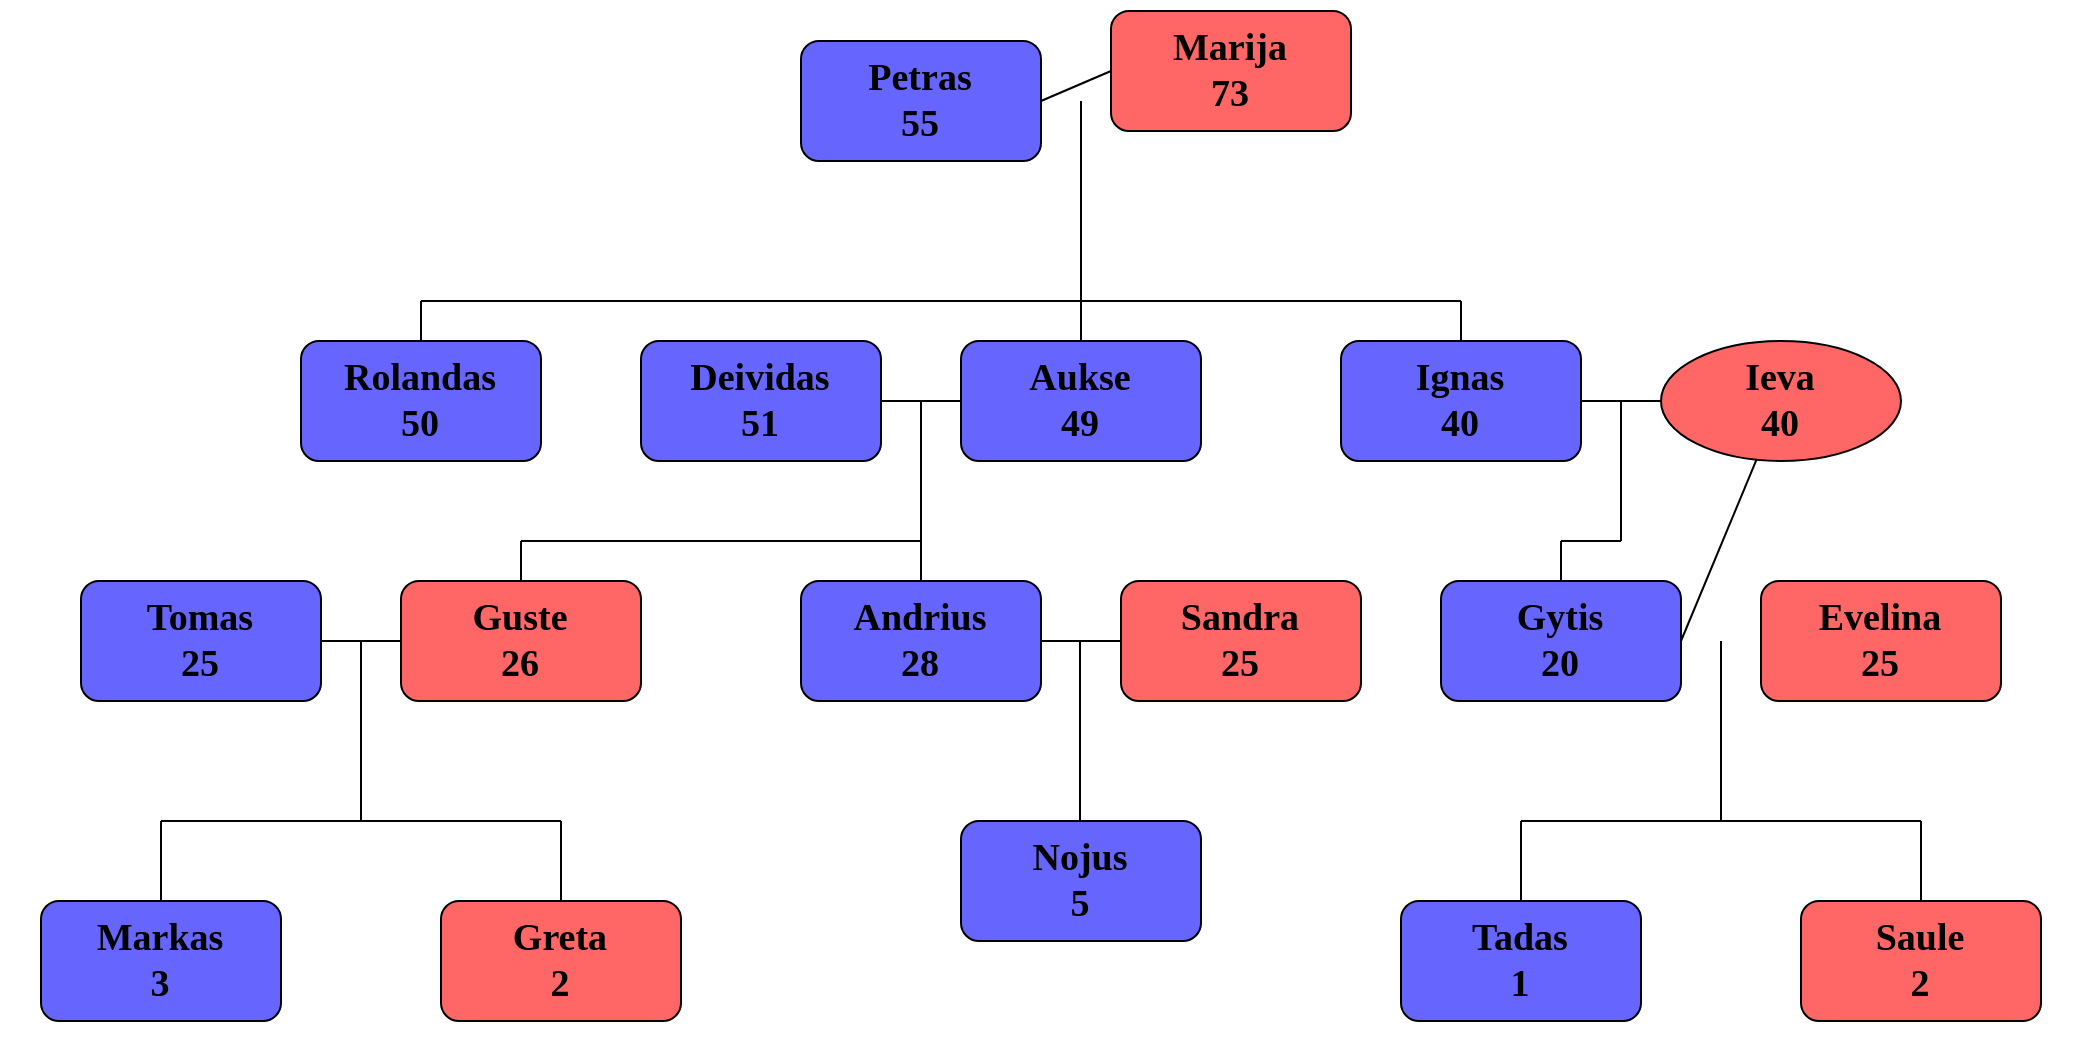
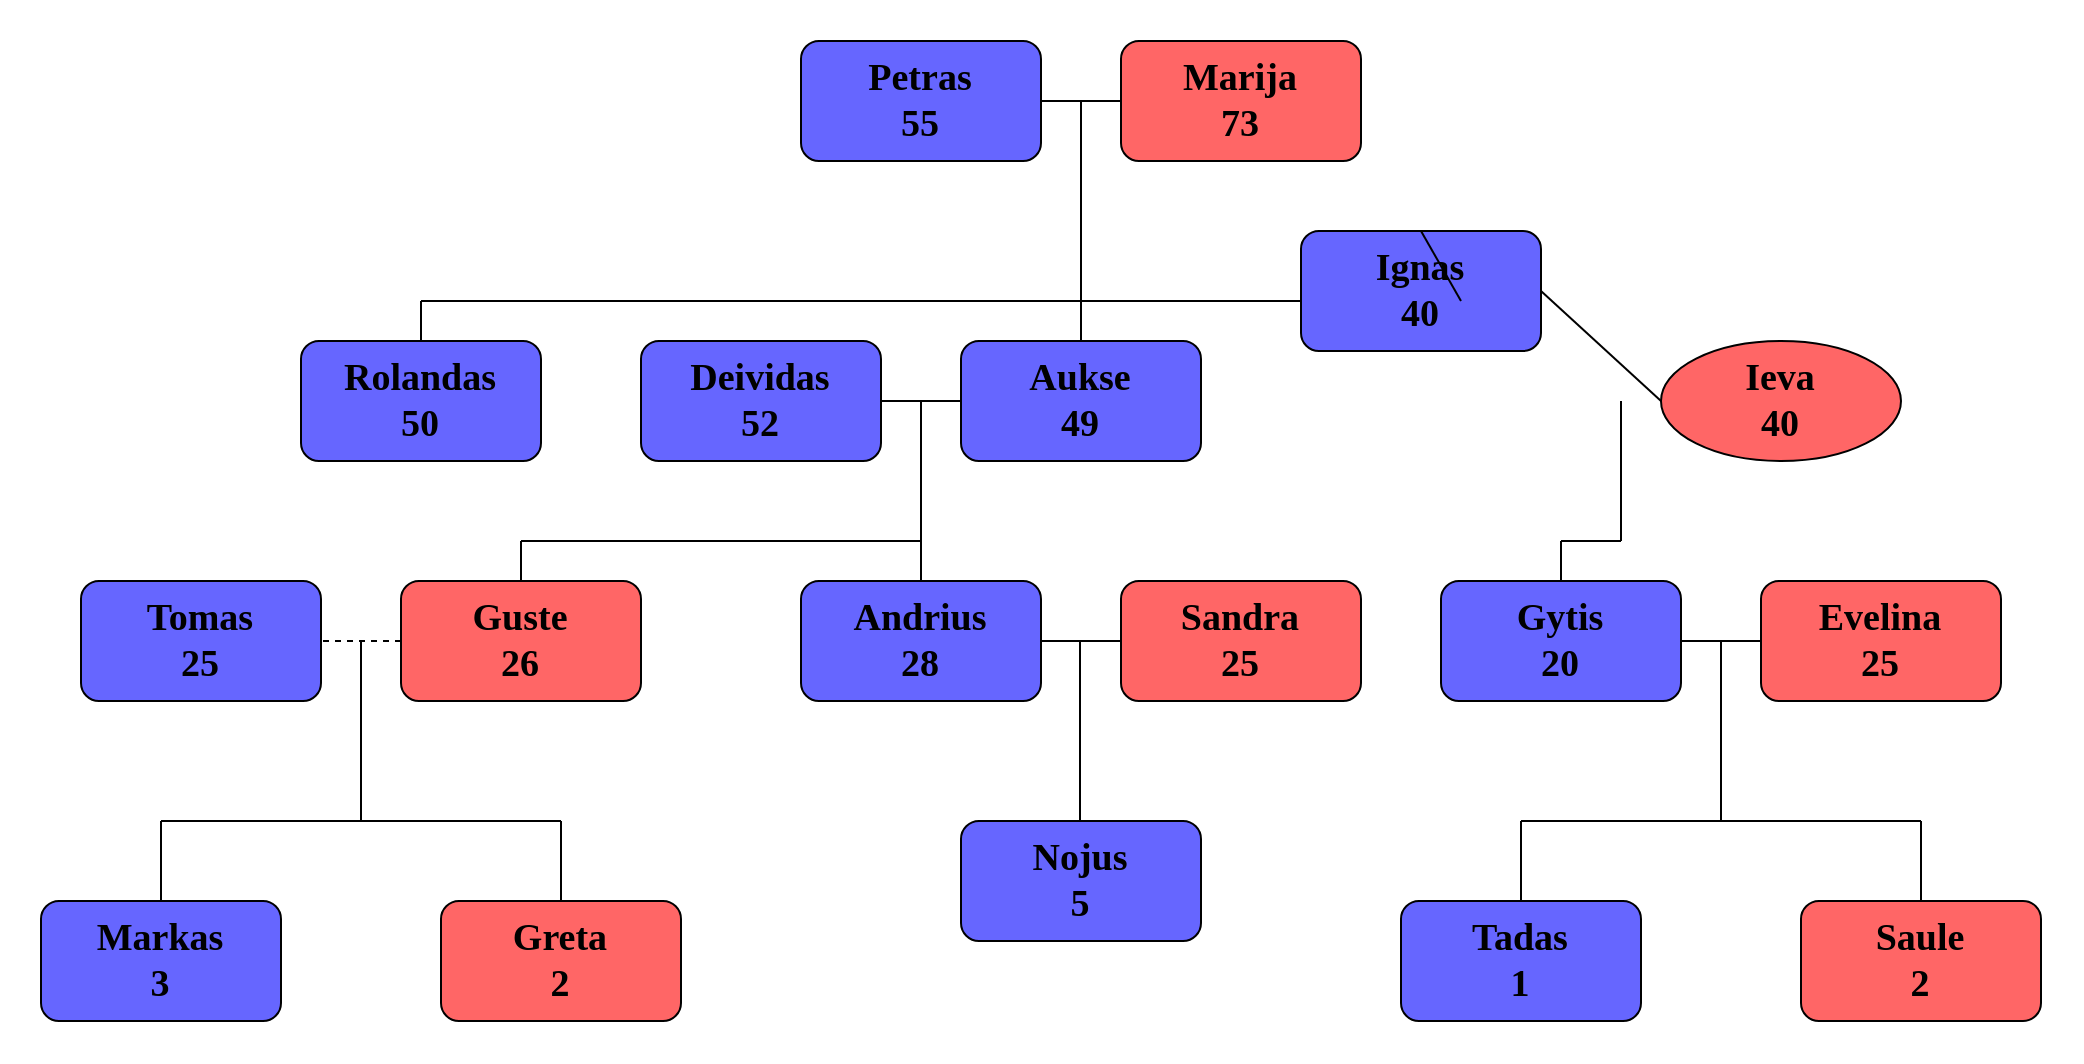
  <mxCell id="0" />
  <mxCell id="1" parent="0" />
  <mxCell id="2" value="Petras&lt;br&gt;55" style="rounded=1;whiteSpace=wrap;html=1;fillColor=#6666FF;fontFamily=Tahoma;fontStyle=1;fontSize=19;" parent="1" vertex="1"><mxGeometry x="400" y="20" width="120" height="60" as="geometry" /></mxCell>
- <mxCell id="3" value="Marija&lt;br&gt;73&lt;br&gt;" style="rounded=1;whiteSpace=wrap;html=1;fillColor=#FF6666;fontFamily=Tahoma;fontStyle=1;fontSize=19;" parent="1" vertex="1"><mxGeometry x="555" y="5" width="120" height="60" as="geometry" /></mxCell>
+ <mxCell id="3" value="Marija&lt;br&gt;73&lt;br&gt;" style="rounded=1;whiteSpace=wrap;html=1;fillColor=#FF6666;fontFamily=Tahoma;fontStyle=1;fontSize=19;" parent="1" vertex="1"><mxGeometry x="560" y="20" width="120" height="60" as="geometry" /></mxCell>
  <mxCell id="4" value="" style="endArrow=none;html=1;rounded=0;entryX=1;entryY=0.5;entryDx=0;entryDy=0;exitX=0;exitY=0.5;exitDx=0;exitDy=0;fontFamily=Tahoma;fontStyle=1;fontSize=19;" parent="1" source="3" target="2" edge="1"><mxGeometry width="50" height="50" relative="1" as="geometry"><mxPoint x="620" y="210" as="sourcePoint" /><mxPoint x="670" y="160" as="targetPoint" /></mxGeometry></mxCell>
  <mxCell id="5" value="" style="endArrow=none;html=1;rounded=0;fontFamily=Tahoma;fontStyle=1;fontSize=19;" parent="1" edge="1"><mxGeometry width="50" height="50" relative="1" as="geometry"><mxPoint x="540" y="170" as="sourcePoint" /><mxPoint x="540" y="50" as="targetPoint" /></mxGeometry></mxCell>
  <mxCell id="6" value="Aukse&lt;br&gt;49" style="rounded=1;whiteSpace=wrap;html=1;fontFamily=Tahoma;fontStyle=1;fontSize=19;fillColor=#6666ff;" parent="1" vertex="1"><mxGeometry x="480" y="170" width="120" height="60" as="geometry" /></mxCell>
  <mxCell id="7" value="" style="endArrow=none;html=1;rounded=0;fontFamily=Tahoma;fontStyle=1;fontSize=19;" parent="1" edge="1"><mxGeometry width="50" height="50" relative="1" as="geometry"><mxPoint x="210" y="150" as="sourcePoint" /><mxPoint x="730" y="150" as="targetPoint" /></mxGeometry></mxCell>
- <mxCell id="8" value="Deividas&lt;br&gt;51" style="rounded=1;whiteSpace=wrap;html=1;fontFamily=Tahoma;fontStyle=1;fontSize=19;fillColor=#6666FF;" parent="1" vertex="1"><mxGeometry x="320" y="170" width="120" height="60" as="geometry" /></mxCell>
+ <mxCell id="8" value="Deividas&lt;br&gt;52" style="rounded=1;whiteSpace=wrap;html=1;fontFamily=Tahoma;fontStyle=1;fontSize=19;fillColor=#6666FF;" parent="1" vertex="1"><mxGeometry x="320" y="170" width="120" height="60" as="geometry" /></mxCell>
  <mxCell id="9" value="" style="endArrow=none;html=1;rounded=0;entryX=0;entryY=0.5;entryDx=0;entryDy=0;exitX=1;exitY=0.5;exitDx=0;exitDy=0;fontFamily=Tahoma;fontStyle=1;fontSize=19;" parent="1" source="8" target="6" edge="1"><mxGeometry width="50" height="50" relative="1" as="geometry"><mxPoint x="450" y="170" as="sourcePoint" /><mxPoint x="500" y="120" as="targetPoint" /></mxGeometry></mxCell>
  <mxCell id="10" value="Rolandas&lt;br&gt;50" style="rounded=1;whiteSpace=wrap;html=1;fontFamily=Tahoma;fontStyle=1;fontSize=19;fillColor=#6666FF;" parent="1" vertex="1"><mxGeometry x="150" y="170" width="120" height="60" as="geometry" /></mxCell>
  <mxCell id="11" value="" style="endArrow=none;html=1;rounded=0;fontFamily=Tahoma;fontStyle=1;fontSize=19;" parent="1" source="10" edge="1"><mxGeometry width="50" height="50" relative="1" as="geometry"><mxPoint x="450" y="170" as="sourcePoint" /><mxPoint x="210" y="150" as="targetPoint" /></mxGeometry></mxCell>
- <mxCell id="12" value="Ignas&lt;br&gt;40" style="rounded=1;whiteSpace=wrap;html=1;fontFamily=Tahoma;fontStyle=1;fontSize=19;fillColor=#6666FF;" parent="1" vertex="1"><mxGeometry x="670" y="170" width="120" height="60" as="geometry" /></mxCell>
+ <mxCell id="12" value="Ignas&lt;br&gt;40" style="rounded=1;whiteSpace=wrap;html=1;fontFamily=Tahoma;fontStyle=1;fontSize=19;fillColor=#6666FF;" parent="1" vertex="1"><mxGeometry x="650" y="115" width="120" height="60" as="geometry" /></mxCell>
  <mxCell id="13" value="" style="endArrow=none;html=1;rounded=0;entryX=0.5;entryY=0;entryDx=0;entryDy=0;fontFamily=Tahoma;fontStyle=1;fontSize=19;" parent="1" target="12" edge="1"><mxGeometry width="50" height="50" relative="1" as="geometry"><mxPoint x="730" y="150" as="sourcePoint" /><mxPoint x="710" y="200" as="targetPoint" /></mxGeometry></mxCell>
  <mxCell id="14" value="Ieva&lt;br&gt;40" style="ellipse;whiteSpace=wrap;html=1;fontFamily=Tahoma;fontStyle=1;fontSize=19;fillColor=#FF6666;" parent="1" vertex="1"><mxGeometry x="830" y="170" width="120" height="60" as="geometry" /></mxCell>
  <mxCell id="15" value="" style="endArrow=none;html=1;rounded=0;exitX=1;exitY=0.5;exitDx=0;exitDy=0;entryX=0;entryY=0.5;entryDx=0;entryDy=0;fontFamily=Tahoma;fontStyle=1;fontSize=19;" parent="1" source="12" target="14" edge="1"><mxGeometry width="50" height="50" relative="1" as="geometry"><mxPoint x="790" y="230" as="sourcePoint" /><mxPoint x="820" y="200" as="targetPoint" /></mxGeometry></mxCell>
  <mxCell id="16" value="" style="endArrow=none;html=1;rounded=0;fontFamily=Tahoma;fontStyle=1;fontSize=19;" parent="1" edge="1"><mxGeometry width="50" height="50" relative="1" as="geometry"><mxPoint x="460" y="290" as="sourcePoint" /><mxPoint x="460" y="200" as="targetPoint" /></mxGeometry></mxCell>
  <mxCell id="17" value="Andrius&lt;br&gt;28" style="rounded=1;whiteSpace=wrap;html=1;fontFamily=Tahoma;fontStyle=1;fontSize=19;fillColor=#6666FF;" parent="1" vertex="1"><mxGeometry x="400" y="290" width="120" height="60" as="geometry" /></mxCell>
  <mxCell id="18" value="" style="endArrow=none;html=1;rounded=0;fontFamily=Tahoma;fontStyle=1;fontSize=19;" parent="1" edge="1"><mxGeometry width="50" height="50" relative="1" as="geometry"><mxPoint x="810" y="270" as="sourcePoint" /><mxPoint x="810" y="200" as="targetPoint" /></mxGeometry></mxCell>
  <mxCell id="19" value="" style="endArrow=none;html=1;rounded=0;fontFamily=Tahoma;fontStyle=1;fontSize=19;" parent="1" edge="1"><mxGeometry width="50" height="50" relative="1" as="geometry"><mxPoint x="780" y="270" as="sourcePoint" /><mxPoint x="810" y="270" as="targetPoint" /></mxGeometry></mxCell>
  <mxCell id="20" value="" style="endArrow=none;html=1;rounded=0;fontFamily=Tahoma;fontStyle=1;fontSize=19;" parent="1" edge="1"><mxGeometry width="50" height="50" relative="1" as="geometry"><mxPoint x="780" y="290" as="sourcePoint" /><mxPoint x="780" y="270" as="targetPoint" /></mxGeometry></mxCell>
  <mxCell id="21" value="Gytis&lt;br&gt;20" style="rounded=1;whiteSpace=wrap;html=1;fontFamily=Tahoma;fontStyle=1;fontSize=19;fillColor=#6666FF;" parent="1" vertex="1"><mxGeometry x="720" y="290" width="120" height="60" as="geometry" /></mxCell>
  <mxCell id="22" value="Evelina&lt;br&gt;25" style="rounded=1;whiteSpace=wrap;html=1;fontFamily=Tahoma;fontStyle=1;fontSize=19;fillColor=#FF6666;" parent="1" vertex="1"><mxGeometry x="880" y="290" width="120" height="60" as="geometry" /></mxCell>
- <mxCell id="23" value="" style="endArrow=none;html=1;rounded=0;exitX=1;exitY=0.5;exitDx=0;exitDy=0;fontFamily=Tahoma;fontStyle=1;fontSize=19;" parent="1" source="21" target="14" edge="1"><mxGeometry width="50" height="50" relative="1" as="geometry"><mxPoint x="730" y="340" as="sourcePoint" /><mxPoint x="780" y="290" as="targetPoint" /></mxGeometry></mxCell>
+ <mxCell id="23" value="" style="endArrow=none;html=1;rounded=0;entryX=0;entryY=0.5;entryDx=0;entryDy=0;exitX=1;exitY=0.5;exitDx=0;exitDy=0;fontFamily=Tahoma;fontStyle=1;fontSize=19;" parent="1" source="21" target="22" edge="1"><mxGeometry width="50" height="50" relative="1" as="geometry"><mxPoint x="730" y="340" as="sourcePoint" /><mxPoint x="780" y="290" as="targetPoint" /></mxGeometry></mxCell>
  <mxCell id="24" value="" style="endArrow=none;html=1;rounded=0;fontFamily=Tahoma;fontStyle=1;fontSize=19;" parent="1" edge="1"><mxGeometry width="50" height="50" relative="1" as="geometry"><mxPoint x="860" y="410" as="sourcePoint" /><mxPoint x="860" y="320" as="targetPoint" /></mxGeometry></mxCell>
  <mxCell id="25" value="" style="endArrow=none;html=1;rounded=0;fontFamily=Tahoma;fontStyle=1;fontSize=19;" parent="1" edge="1"><mxGeometry width="50" height="50" relative="1" as="geometry"><mxPoint x="760" y="410" as="sourcePoint" /><mxPoint x="960" y="410" as="targetPoint" /></mxGeometry></mxCell>
  <mxCell id="26" value="" style="endArrow=none;html=1;rounded=0;fontFamily=Tahoma;fontStyle=1;fontSize=19;" parent="1" edge="1"><mxGeometry width="50" height="50" relative="1" as="geometry"><mxPoint x="760" y="450" as="sourcePoint" /><mxPoint x="760" y="410" as="targetPoint" /></mxGeometry></mxCell>
  <mxCell id="27" value="" style="endArrow=none;html=1;rounded=0;fontFamily=Tahoma;fontStyle=1;fontSize=19;" parent="1" edge="1"><mxGeometry width="50" height="50" relative="1" as="geometry"><mxPoint x="960" y="450" as="sourcePoint" /><mxPoint x="960" y="410" as="targetPoint" /></mxGeometry></mxCell>
  <mxCell id="28" value="Tadas&lt;br&gt;1" style="rounded=1;whiteSpace=wrap;html=1;fontFamily=Tahoma;fontStyle=1;fontSize=19;fillColor=#6666FF;" parent="1" vertex="1"><mxGeometry x="700" y="450" width="120" height="60" as="geometry" /></mxCell>
  <mxCell id="29" value="Saule&lt;br&gt;2" style="rounded=1;whiteSpace=wrap;html=1;fontFamily=Tahoma;fontStyle=1;fontSize=19;fillColor=#FF6666;" parent="1" vertex="1"><mxGeometry x="900" y="450" width="120" height="60" as="geometry" /></mxCell>
  <mxCell id="30" value="Sandra&lt;br&gt;25" style="rounded=1;whiteSpace=wrap;html=1;fontFamily=Tahoma;fontStyle=1;fontSize=19;fillColor=#FF6666;" parent="1" vertex="1"><mxGeometry x="560" y="290" width="120" height="60" as="geometry" /></mxCell>
  <mxCell id="31" value="" style="endArrow=none;html=1;rounded=0;entryX=1;entryY=0.5;entryDx=0;entryDy=0;exitX=0;exitY=0.5;exitDx=0;exitDy=0;fontFamily=Tahoma;fontStyle=1;fontSize=19;" parent="1" source="30" target="17" edge="1"><mxGeometry width="50" height="50" relative="1" as="geometry"><mxPoint x="560" y="310" as="sourcePoint" /><mxPoint x="610" y="260" as="targetPoint" /></mxGeometry></mxCell>
  <mxCell id="32" value="" style="endArrow=none;html=1;rounded=0;fontFamily=Tahoma;fontStyle=1;fontSize=19;" parent="1" edge="1"><mxGeometry width="50" height="50" relative="1" as="geometry"><mxPoint x="539.5" y="410" as="sourcePoint" /><mxPoint x="539.5" y="320" as="targetPoint" /></mxGeometry></mxCell>
  <mxCell id="33" value="Nojus&lt;br&gt;5" style="rounded=1;whiteSpace=wrap;html=1;fontFamily=Tahoma;fontStyle=1;fontSize=19;fillColor=#6666FF;" parent="1" vertex="1"><mxGeometry x="480" y="410" width="120" height="60" as="geometry" /></mxCell>
  <mxCell id="34" value="" style="endArrow=none;html=1;rounded=0;fontFamily=Tahoma;fontStyle=1;fontSize=19;" parent="1" edge="1"><mxGeometry width="50" height="50" relative="1" as="geometry"><mxPoint x="260" y="270" as="sourcePoint" /><mxPoint x="460" y="270" as="targetPoint" /></mxGeometry></mxCell>
  <mxCell id="35" value="Guste&lt;br&gt;26" style="rounded=1;whiteSpace=wrap;html=1;fontFamily=Tahoma;fontStyle=1;fontSize=19;fillColor=#FF6666;" parent="1" vertex="1"><mxGeometry x="200" y="290" width="120" height="60" as="geometry" /></mxCell>
  <mxCell id="36" value="" style="endArrow=none;html=1;rounded=0;exitX=0.5;exitY=0;exitDx=0;exitDy=0;fontFamily=Tahoma;fontStyle=1;fontSize=19;" parent="1" source="35" edge="1"><mxGeometry width="50" height="50" relative="1" as="geometry"><mxPoint x="510" y="360" as="sourcePoint" /><mxPoint x="260" y="270" as="targetPoint" /></mxGeometry></mxCell>
  <mxCell id="37" value="Tomas&lt;br&gt;25" style="rounded=1;whiteSpace=wrap;html=1;fontFamily=Tahoma;fontStyle=1;fontSize=19;fillColor=#6666FF;" parent="1" vertex="1"><mxGeometry x="40" y="290" width="120" height="60" as="geometry" /></mxCell>
- <mxCell id="38" value="" style="endArrow=none;html=1;rounded=0;entryX=1;entryY=0.5;entryDx=0;entryDy=0;exitX=0;exitY=0.5;exitDx=0;exitDy=0;fontFamily=Tahoma;fontStyle=1;fontSize=19;" parent="1" source="35" target="37" edge="1"><mxGeometry width="50" height="50" relative="1" as="geometry"><mxPoint x="310" y="330" as="sourcePoint" /><mxPoint x="360" y="280" as="targetPoint" /></mxGeometry></mxCell>
+ <mxCell id="38" value="" style="endArrow=none;html=1;rounded=0;entryX=1;entryY=0.5;entryDx=0;entryDy=0;exitX=0;exitY=0.5;exitDx=0;exitDy=0;fontFamily=Tahoma;fontStyle=1;fontSize=19;dashed=1;" parent="1" source="35" target="37" edge="1"><mxGeometry width="50" height="50" relative="1" as="geometry"><mxPoint x="310" y="330" as="sourcePoint" /><mxPoint x="360" y="280" as="targetPoint" /></mxGeometry></mxCell>
  <mxCell id="39" value="" style="endArrow=none;html=1;rounded=0;fontFamily=Tahoma;fontStyle=1;fontSize=19;" parent="1" edge="1"><mxGeometry width="50" height="50" relative="1" as="geometry"><mxPoint x="180" y="410" as="sourcePoint" /><mxPoint x="180" y="320" as="targetPoint" /></mxGeometry></mxCell>
  <mxCell id="40" value="" style="endArrow=none;html=1;rounded=0;fontFamily=Tahoma;fontStyle=1;fontSize=19;" parent="1" edge="1"><mxGeometry width="50" height="50" relative="1" as="geometry"><mxPoint x="80" y="410" as="sourcePoint" /><mxPoint x="280" y="410" as="targetPoint" /></mxGeometry></mxCell>
  <mxCell id="41" value="" style="endArrow=none;html=1;rounded=0;fontFamily=Tahoma;fontStyle=1;fontSize=19;" parent="1" edge="1"><mxGeometry width="50" height="50" relative="1" as="geometry"><mxPoint x="80" y="450" as="sourcePoint" /><mxPoint x="80" y="410" as="targetPoint" /></mxGeometry></mxCell>
  <mxCell id="42" value="" style="endArrow=none;html=1;rounded=0;fontFamily=Tahoma;fontStyle=1;fontSize=19;" parent="1" edge="1"><mxGeometry width="50" height="50" relative="1" as="geometry"><mxPoint x="280" y="450" as="sourcePoint" /><mxPoint x="280" y="410" as="targetPoint" /></mxGeometry></mxCell>
  <mxCell id="43" value="Markas&lt;br&gt;3" style="rounded=1;whiteSpace=wrap;html=1;fontFamily=Tahoma;fontStyle=1;fontSize=19;fillColor=#6666FF;" parent="1" vertex="1"><mxGeometry x="20" y="450" width="120" height="60" as="geometry" /></mxCell>
  <mxCell id="44" value="Greta&lt;br&gt;2" style="rounded=1;whiteSpace=wrap;html=1;fontFamily=Tahoma;fontStyle=1;fontSize=19;fillColor=#FF6666;" parent="1" vertex="1"><mxGeometry x="220" y="450" width="120" height="60" as="geometry" /></mxCell>
